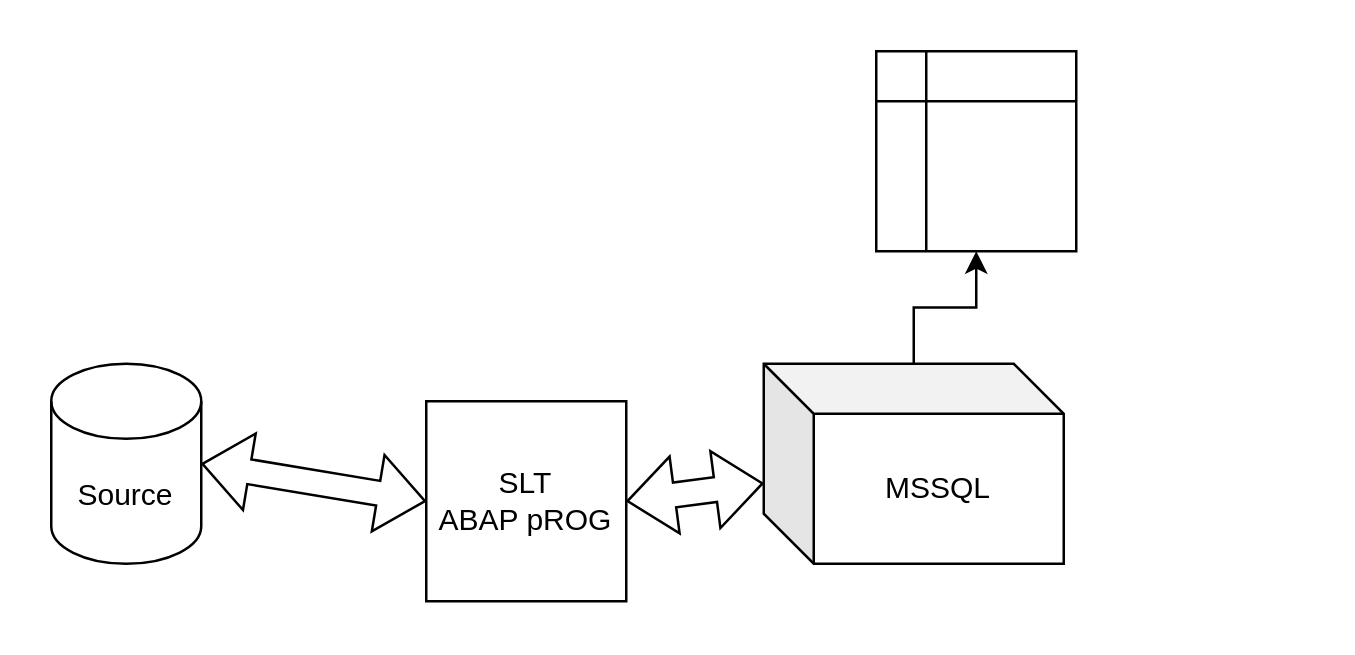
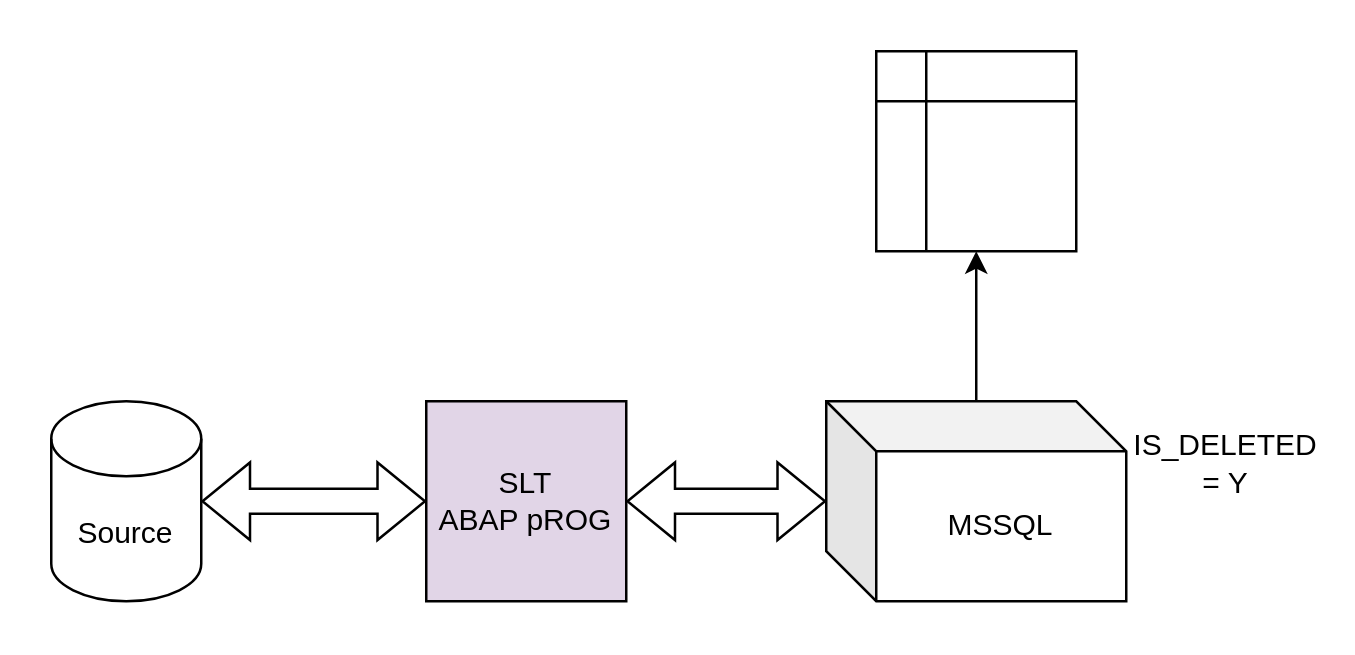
  <mxCell id="0" />
  <mxCell id="1" parent="0" />
- <mxCell id="2" value="Source" style="shape=cylinder3;whiteSpace=wrap;html=1;boundedLbl=1;backgroundOutline=1;size=15;" vertex="1" parent="1"><mxGeometry x="20" y="145" width="60" height="80" as="geometry" /></mxCell>
- <mxCell id="3" value="SLT&lt;br&gt;ABAP pROG" style="whiteSpace=wrap;html=1;aspect=fixed;" vertex="1" parent="1"><mxGeometry x="170" y="160" width="80" height="80" as="geometry" /></mxCell>
+ <mxCell id="2" value="Source" style="shape=cylinder3;whiteSpace=wrap;html=1;boundedLbl=1;backgroundOutline=1;size=15;" vertex="1" parent="1"><mxGeometry x="20" y="160" width="60" height="80" as="geometry" /></mxCell>
+ <mxCell id="3" value="SLT&lt;br&gt;ABAP pROG" style="whiteSpace=wrap;html=1;aspect=fixed;fillColor=#e1d5e7;" vertex="1" parent="1"><mxGeometry x="170" y="160" width="80" height="80" as="geometry" /></mxCell>
  <mxCell id="4" style="edgeStyle=orthogonalEdgeStyle;rounded=0;orthogonalLoop=1;jettySize=auto;html=1;entryX=0.5;entryY=1;entryDx=0;entryDy=0;" edge="1" parent="1" source="5" target="8"><mxGeometry relative="1" as="geometry" /></mxCell>
- <mxCell id="5" value="MSSQL" style="shape=cube;whiteSpace=wrap;html=1;boundedLbl=1;backgroundOutline=1;darkOpacity=0.05;darkOpacity2=0.1;" vertex="1" parent="1"><mxGeometry x="305" y="145" width="120" height="80" as="geometry" /></mxCell>
+ <mxCell id="5" value="MSSQL" style="shape=cube;whiteSpace=wrap;html=1;boundedLbl=1;backgroundOutline=1;darkOpacity=0.05;darkOpacity2=0.1;" vertex="1" parent="1"><mxGeometry x="330" y="160" width="120" height="80" as="geometry" /></mxCell>
  <mxCell id="6" value="" style="shape=flexArrow;endArrow=classic;startArrow=classic;html=1;rounded=0;exitX=1;exitY=0.5;exitDx=0;exitDy=0;exitPerimeter=0;entryX=0;entryY=0.5;entryDx=0;entryDy=0;" edge="1" parent="1" source="2" target="3"><mxGeometry width="100" height="100" relative="1" as="geometry"><mxPoint x="270" y="270" as="sourcePoint" /><mxPoint x="370" y="170" as="targetPoint" /></mxGeometry></mxCell>
  <mxCell id="7" value="" style="shape=flexArrow;endArrow=classic;startArrow=classic;html=1;rounded=0;exitX=1;exitY=0.5;exitDx=0;exitDy=0;" edge="1" parent="1" source="3" target="5"><mxGeometry width="100" height="100" relative="1" as="geometry"><mxPoint x="260" y="370" as="sourcePoint" /><mxPoint x="360" y="270" as="targetPoint" /></mxGeometry></mxCell>
  <mxCell id="8" value="" style="shape=internalStorage;whiteSpace=wrap;html=1;backgroundOutline=1;" vertex="1" parent="1"><mxGeometry x="350" y="20" width="80" height="80" as="geometry" /></mxCell>
+ <mxCell id="9" value="IS_DELETED = Y" style="text;html=1;strokeColor=none;fillColor=none;align=center;verticalAlign=middle;whiteSpace=wrap;rounded=0;" vertex="1" parent="1"><mxGeometry x="460" y="170" width="60" height="30" as="geometry" /></mxCell>
